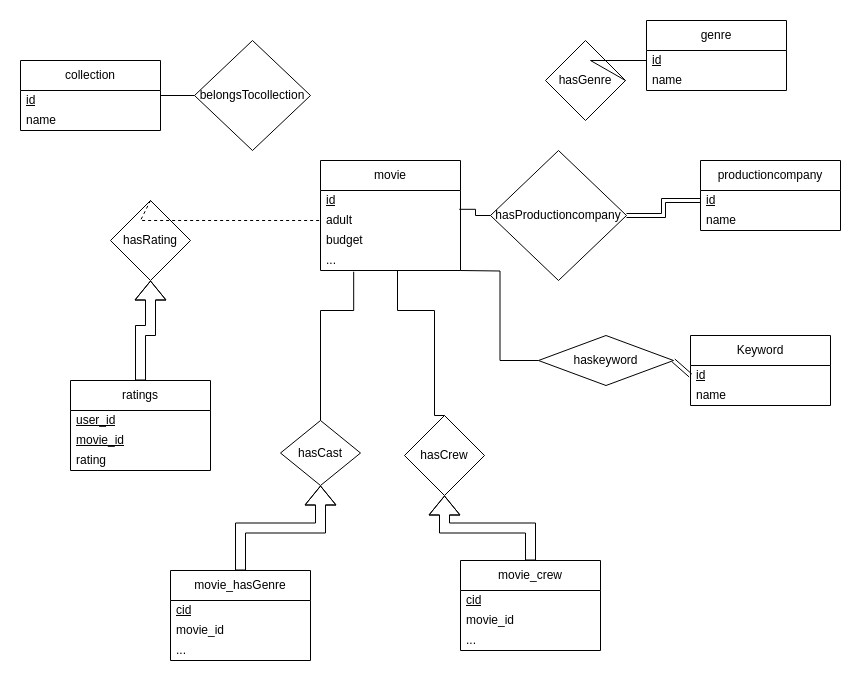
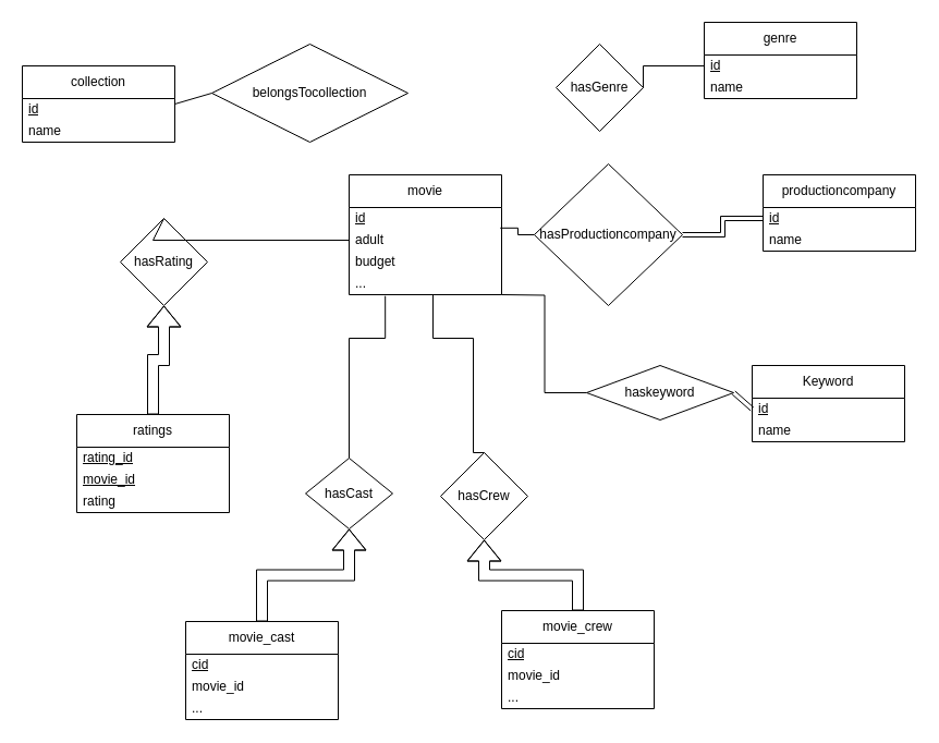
  <mxCell id="0" />
  <mxCell id="1" parent="0" />
  <mxCell id="2" value="movie" style="swimlane;fontStyle=0;childLayout=stackLayout;horizontal=1;startSize=30;horizontalStack=0;resizeParent=1;resizeParentMax=0;resizeLast=0;collapsible=1;marginBottom=0;whiteSpace=wrap;html=1;" parent="1" vertex="1"><mxGeometry x="320" y="160" width="140" height="110" as="geometry" /></mxCell>
  <mxCell id="3" value="&lt;u&gt;id&lt;/u&gt;" style="text;strokeColor=none;fillColor=none;align=left;verticalAlign=middle;spacingLeft=4;spacingRight=4;overflow=hidden;points=[[0,0.5],[1,0.5]];portConstraint=eastwest;rotatable=0;whiteSpace=wrap;html=1;" parent="2" vertex="1"><mxGeometry y="30" width="140" height="20" as="geometry" /></mxCell>
  <mxCell id="4" value="adult" style="text;strokeColor=none;fillColor=none;align=left;verticalAlign=middle;spacingLeft=4;spacingRight=4;overflow=hidden;points=[[0,0.5],[1,0.5]];portConstraint=eastwest;rotatable=0;whiteSpace=wrap;html=1;" parent="2" vertex="1"><mxGeometry y="50" width="140" height="20" as="geometry" /></mxCell>
  <mxCell id="5" value="budget" style="text;strokeColor=none;fillColor=none;align=left;verticalAlign=middle;spacingLeft=4;spacingRight=4;overflow=hidden;points=[[0,0.5],[1,0.5]];portConstraint=eastwest;rotatable=0;whiteSpace=wrap;html=1;" parent="2" vertex="1"><mxGeometry y="70" width="140" height="20" as="geometry" /></mxCell>
  <mxCell id="6" value="..." style="text;strokeColor=none;fillColor=none;align=left;verticalAlign=middle;spacingLeft=4;spacingRight=4;overflow=hidden;points=[[0,0.5],[1,0.5]];portConstraint=eastwest;rotatable=0;whiteSpace=wrap;html=1;" parent="2" vertex="1"><mxGeometry y="90" width="140" height="20" as="geometry" /></mxCell>
  <mxCell id="7" value="hasCast" style="rhombus;whiteSpace=wrap;html=1;" parent="1" vertex="1"><mxGeometry x="280" y="420" width="80" height="65" as="geometry" /></mxCell>
  <mxCell id="8" style="edgeStyle=orthogonalEdgeStyle;rounded=0;orthogonalLoop=1;jettySize=auto;html=1;exitX=0.5;exitY=0;exitDx=0;exitDy=0;entryX=0.5;entryY=1;entryDx=0;entryDy=0;shape=flexArrow;" parent="1" source="9" target="7" edge="1"><mxGeometry relative="1" as="geometry" /></mxCell>
- <mxCell id="9" value="movie_hasGenre" style="swimlane;fontStyle=0;childLayout=stackLayout;horizontal=1;startSize=30;horizontalStack=0;resizeParent=1;resizeParentMax=0;resizeLast=0;collapsible=1;marginBottom=0;whiteSpace=wrap;html=1;" parent="1" vertex="1"><mxGeometry x="170" y="570" width="140" height="90" as="geometry" /></mxCell>
+ <mxCell id="9" value="movie_cast" style="swimlane;fontStyle=0;childLayout=stackLayout;horizontal=1;startSize=30;horizontalStack=0;resizeParent=1;resizeParentMax=0;resizeLast=0;collapsible=1;marginBottom=0;whiteSpace=wrap;html=1;" parent="1" vertex="1"><mxGeometry x="170" y="570" width="140" height="90" as="geometry" /></mxCell>
  <mxCell id="10" value="&lt;u&gt;cid&lt;/u&gt;" style="text;strokeColor=none;fillColor=none;align=left;verticalAlign=middle;spacingLeft=4;spacingRight=4;overflow=hidden;points=[[0,0.5],[1,0.5]];portConstraint=eastwest;rotatable=0;whiteSpace=wrap;html=1;" parent="9" vertex="1"><mxGeometry y="30" width="140" height="20" as="geometry" /></mxCell>
  <mxCell id="11" value="movie_id" style="text;strokeColor=none;fillColor=none;align=left;verticalAlign=middle;spacingLeft=4;spacingRight=4;overflow=hidden;points=[[0,0.5],[1,0.5]];portConstraint=eastwest;rotatable=0;whiteSpace=wrap;html=1;" parent="9" vertex="1"><mxGeometry y="50" width="140" height="20" as="geometry" /></mxCell>
  <mxCell id="12" value="..." style="text;strokeColor=none;fillColor=none;align=left;verticalAlign=middle;spacingLeft=4;spacingRight=4;overflow=hidden;points=[[0,0.5],[1,0.5]];portConstraint=eastwest;rotatable=0;whiteSpace=wrap;html=1;" parent="9" vertex="1"><mxGeometry y="70" width="140" height="20" as="geometry" /></mxCell>
  <mxCell id="13" value="" style="edgeStyle=orthogonalEdgeStyle;rounded=0;orthogonalLoop=1;jettySize=auto;html=1;shape=flexArrow;" parent="1" source="14" target="18" edge="1"><mxGeometry relative="1" as="geometry" /></mxCell>
  <mxCell id="14" value="movie_crew" style="swimlane;fontStyle=0;childLayout=stackLayout;horizontal=1;startSize=30;horizontalStack=0;resizeParent=1;resizeParentMax=0;resizeLast=0;collapsible=1;marginBottom=0;whiteSpace=wrap;html=1;" parent="1" vertex="1"><mxGeometry x="460" y="560" width="140" height="90" as="geometry" /></mxCell>
  <mxCell id="15" value="&lt;u&gt;cid&lt;/u&gt;" style="text;strokeColor=none;fillColor=none;align=left;verticalAlign=middle;spacingLeft=4;spacingRight=4;overflow=hidden;points=[[0,0.5],[1,0.5]];portConstraint=eastwest;rotatable=0;whiteSpace=wrap;html=1;" parent="14" vertex="1"><mxGeometry y="30" width="140" height="20" as="geometry" /></mxCell>
  <mxCell id="16" value="movie_id" style="text;strokeColor=none;fillColor=none;align=left;verticalAlign=middle;spacingLeft=4;spacingRight=4;overflow=hidden;points=[[0,0.5],[1,0.5]];portConstraint=eastwest;rotatable=0;whiteSpace=wrap;html=1;" parent="14" vertex="1"><mxGeometry y="50" width="140" height="20" as="geometry" /></mxCell>
  <mxCell id="17" value="..." style="text;strokeColor=none;fillColor=none;align=left;verticalAlign=middle;spacingLeft=4;spacingRight=4;overflow=hidden;points=[[0,0.5],[1,0.5]];portConstraint=eastwest;rotatable=0;whiteSpace=wrap;html=1;" parent="14" vertex="1"><mxGeometry y="70" width="140" height="20" as="geometry" /></mxCell>
  <mxCell id="18" value="hasCrew" style="rhombus;whiteSpace=wrap;html=1;" parent="1" vertex="1"><mxGeometry x="404" y="415" width="80" height="80" as="geometry" /></mxCell>
  <mxCell id="19" value="genre" style="swimlane;fontStyle=0;childLayout=stackLayout;horizontal=1;startSize=30;horizontalStack=0;resizeParent=1;resizeParentMax=0;resizeLast=0;collapsible=1;marginBottom=0;whiteSpace=wrap;html=1;" parent="1" vertex="1"><mxGeometry x="646" y="20" width="140" height="70" as="geometry" /></mxCell>
  <mxCell id="20" value="&lt;u&gt;id&lt;/u&gt;" style="text;strokeColor=none;fillColor=none;align=left;verticalAlign=middle;spacingLeft=4;spacingRight=4;overflow=hidden;points=[[0,0.5],[1,0.5]];portConstraint=eastwest;rotatable=0;whiteSpace=wrap;html=1;" parent="19" vertex="1"><mxGeometry y="30" width="140" height="20" as="geometry" /></mxCell>
  <mxCell id="21" value="name" style="text;strokeColor=none;fillColor=none;align=left;verticalAlign=middle;spacingLeft=4;spacingRight=4;overflow=hidden;points=[[0,0.5],[1,0.5]];portConstraint=eastwest;rotatable=0;whiteSpace=wrap;html=1;" parent="19" vertex="1"><mxGeometry y="50" width="140" height="20" as="geometry" /></mxCell>
  <mxCell id="22" value="productioncompany" style="swimlane;fontStyle=0;childLayout=stackLayout;horizontal=1;startSize=30;horizontalStack=0;resizeParent=1;resizeParentMax=0;resizeLast=0;collapsible=1;marginBottom=0;whiteSpace=wrap;html=1;" parent="1" vertex="1"><mxGeometry x="700" y="160" width="140" height="70" as="geometry" /></mxCell>
  <mxCell id="23" value="&lt;u&gt;id&lt;/u&gt;" style="text;strokeColor=none;fillColor=none;align=left;verticalAlign=middle;spacingLeft=4;spacingRight=4;overflow=hidden;points=[[0,0.5],[1,0.5]];portConstraint=eastwest;rotatable=0;whiteSpace=wrap;html=1;" parent="22" vertex="1"><mxGeometry y="30" width="140" height="20" as="geometry" /></mxCell>
  <mxCell id="24" value="name" style="text;strokeColor=none;fillColor=none;align=left;verticalAlign=middle;spacingLeft=4;spacingRight=4;overflow=hidden;points=[[0,0.5],[1,0.5]];portConstraint=eastwest;rotatable=0;whiteSpace=wrap;html=1;" parent="22" vertex="1"><mxGeometry y="50" width="140" height="20" as="geometry" /></mxCell>
  <mxCell id="25" value="Keyword" style="swimlane;fontStyle=0;childLayout=stackLayout;horizontal=1;startSize=30;horizontalStack=0;resizeParent=1;resizeParentMax=0;resizeLast=0;collapsible=1;marginBottom=0;whiteSpace=wrap;html=1;" parent="1" vertex="1"><mxGeometry x="690" y="335" width="140" height="70" as="geometry" /></mxCell>
  <mxCell id="26" value="&lt;u&gt;id&lt;/u&gt;" style="text;strokeColor=none;fillColor=none;align=left;verticalAlign=middle;spacingLeft=4;spacingRight=4;overflow=hidden;points=[[0,0.5],[1,0.5]];portConstraint=eastwest;rotatable=0;whiteSpace=wrap;html=1;" parent="25" vertex="1"><mxGeometry y="30" width="140" height="20" as="geometry" /></mxCell>
  <mxCell id="27" value="name" style="text;strokeColor=none;fillColor=none;align=left;verticalAlign=middle;spacingLeft=4;spacingRight=4;overflow=hidden;points=[[0,0.5],[1,0.5]];portConstraint=eastwest;rotatable=0;whiteSpace=wrap;html=1;" parent="25" vertex="1"><mxGeometry y="50" width="140" height="20" as="geometry" /></mxCell>
  <mxCell id="28" style="edgeStyle=orthogonalEdgeStyle;rounded=0;orthogonalLoop=1;jettySize=auto;html=1;exitX=0.5;exitY=0;exitDx=0;exitDy=0;entryX=0.5;entryY=1;entryDx=0;entryDy=0;shape=flexArrow;" parent="1" source="29" target="40" edge="1"><mxGeometry relative="1" as="geometry" /></mxCell>
  <mxCell id="29" value="ratings" style="swimlane;fontStyle=0;childLayout=stackLayout;horizontal=1;startSize=30;horizontalStack=0;resizeParent=1;resizeParentMax=0;resizeLast=0;collapsible=1;marginBottom=0;whiteSpace=wrap;html=1;" parent="1" vertex="1"><mxGeometry x="70" y="380" width="140" height="90" as="geometry" /></mxCell>
- <mxCell id="30" value="&lt;u&gt;user_id&lt;/u&gt;" style="text;strokeColor=none;fillColor=none;align=left;verticalAlign=middle;spacingLeft=4;spacingRight=4;overflow=hidden;points=[[0,0.5],[1,0.5]];portConstraint=eastwest;rotatable=0;whiteSpace=wrap;html=1;" parent="29" vertex="1"><mxGeometry y="30" width="140" height="20" as="geometry" /></mxCell>
+ <mxCell id="30" value="&lt;u&gt;rating_id&lt;/u&gt;" style="text;strokeColor=none;fillColor=none;align=left;verticalAlign=middle;spacingLeft=4;spacingRight=4;overflow=hidden;points=[[0,0.5],[1,0.5]];portConstraint=eastwest;rotatable=0;whiteSpace=wrap;html=1;" parent="29" vertex="1"><mxGeometry y="30" width="140" height="20" as="geometry" /></mxCell>
  <mxCell id="31" value="&lt;u&gt;movie_id&lt;/u&gt;" style="text;strokeColor=none;fillColor=none;align=left;verticalAlign=middle;spacingLeft=4;spacingRight=4;overflow=hidden;points=[[0,0.5],[1,0.5]];portConstraint=eastwest;rotatable=0;whiteSpace=wrap;html=1;" parent="29" vertex="1"><mxGeometry y="50" width="140" height="20" as="geometry" /></mxCell>
  <mxCell id="32" value="rating" style="text;strokeColor=none;fillColor=none;align=left;verticalAlign=middle;spacingLeft=4;spacingRight=4;overflow=hidden;points=[[0,0.5],[1,0.5]];portConstraint=eastwest;rotatable=0;whiteSpace=wrap;html=1;" parent="29" vertex="1"><mxGeometry y="70" width="140" height="20" as="geometry" /></mxCell>
- <mxCell id="33" value="hasGenre" style="rhombus;whiteSpace=wrap;html=1;" parent="1" vertex="1"><mxGeometry x="545" y="40" width="80" height="80" as="geometry" /></mxCell>
+ <mxCell id="33" value="hasGenre" style="rhombus;whiteSpace=wrap;html=1;" parent="1" vertex="1"><mxGeometry x="510" y="40" width="80" height="80" as="geometry" /></mxCell>
  <mxCell id="34" value="haskeyword" style="rhombus;whiteSpace=wrap;html=1;" parent="1" vertex="1"><mxGeometry x="538" y="335" width="135" height="50" as="geometry" /></mxCell>
  <mxCell id="35" value="hasProductioncompany" style="rhombus;whiteSpace=wrap;html=1;" parent="1" vertex="1"><mxGeometry x="490" y="150" width="136" height="130" as="geometry" /></mxCell>
- <mxCell id="36" value="belongsTocollection" style="rhombus;whiteSpace=wrap;html=1;" parent="1" vertex="1"><mxGeometry x="194" y="40" width="116" height="110" as="geometry" /></mxCell>
+ <mxCell id="36" value="belongsTocollection" style="rhombus;whiteSpace=wrap;html=1;" parent="1" vertex="1"><mxGeometry x="194" y="40" width="180" height="90" as="geometry" /></mxCell>
  <mxCell id="37" value="" style="endArrow=none;html=1;rounded=0;entryX=0;entryY=0.5;entryDx=0;entryDy=0;exitX=1;exitY=0.5;exitDx=0;exitDy=0;" parent="1" source="33" target="20" edge="1"><mxGeometry width="50" height="50" relative="1" as="geometry"><mxPoint x="550" y="150" as="sourcePoint" /><mxPoint x="600" y="100" as="targetPoint" /><Array as="points"><mxPoint x="590" y="60" /></Array></mxGeometry></mxCell>
  <mxCell id="38" value="" style="endArrow=none;html=1;rounded=0;entryX=0;entryY=0.5;entryDx=0;entryDy=0;exitX=1;exitY=0.5;exitDx=0;exitDy=0;shape=link;edgeStyle=orthogonalEdgeStyle;" parent="1" source="35" target="23" edge="1"><mxGeometry width="50" height="50" relative="1" as="geometry"><mxPoint x="410" y="150" as="sourcePoint" /><mxPoint x="460" y="100" as="targetPoint" /></mxGeometry></mxCell>
  <mxCell id="39" value="" style="endArrow=none;html=1;rounded=0;entryX=0;entryY=0.5;entryDx=0;entryDy=0;exitX=1;exitY=0.5;exitDx=0;exitDy=0;shape=link;" parent="1" source="34" target="26" edge="1"><mxGeometry width="50" height="50" relative="1" as="geometry"><mxPoint x="410" y="350" as="sourcePoint" /><mxPoint x="460" y="300" as="targetPoint" /></mxGeometry></mxCell>
  <mxCell id="40" value="hasRating" style="rhombus;whiteSpace=wrap;html=1;" parent="1" vertex="1"><mxGeometry x="110" y="200" width="80" height="80" as="geometry" /></mxCell>
- <mxCell id="41" value="" style="endArrow=none;html=1;rounded=0;exitX=0.5;exitY=0;exitDx=0;exitDy=0;entryX=0;entryY=0.5;entryDx=0;entryDy=0;dashed=1;" parent="1" source="40" target="4" edge="1"><mxGeometry width="50" height="50" relative="1" as="geometry"><mxPoint x="410" y="350" as="sourcePoint" /><mxPoint x="460" y="300" as="targetPoint" /><Array as="points"><mxPoint x="140" y="220" /></Array></mxGeometry></mxCell>
+ <mxCell id="41" value="" style="endArrow=none;html=1;rounded=0;exitX=0.5;exitY=0;exitDx=0;exitDy=0;entryX=0;entryY=0.5;entryDx=0;entryDy=0;" parent="1" source="40" target="4" edge="1"><mxGeometry width="50" height="50" relative="1" as="geometry"><mxPoint x="410" y="350" as="sourcePoint" /><mxPoint x="460" y="300" as="targetPoint" /><Array as="points"><mxPoint x="140" y="220" /></Array></mxGeometry></mxCell>
  <mxCell id="42" value="" style="endArrow=none;html=1;rounded=0;exitX=1;exitY=0.25;exitDx=0;exitDy=0;exitPerimeter=0;entryX=0;entryY=0.5;entryDx=0;entryDy=0;" edge="1" parent="1" target="36"><mxGeometry width="50" height="50" relative="1" as="geometry"><mxPoint x="160" y="95" as="sourcePoint" /><mxPoint x="460" y="100" as="targetPoint" /></mxGeometry></mxCell>
  <mxCell id="43" value="collection" style="swimlane;fontStyle=0;childLayout=stackLayout;horizontal=1;startSize=30;horizontalStack=0;resizeParent=1;resizeParentMax=0;resizeLast=0;collapsible=1;marginBottom=0;whiteSpace=wrap;html=1;" vertex="1" parent="1"><mxGeometry y="60" width="140" height="70" as="geometry" x="20" /></mxCell>
  <mxCell id="44" value="&lt;u&gt;id&lt;/u&gt;" style="text;strokeColor=none;fillColor=none;align=left;verticalAlign=middle;spacingLeft=4;spacingRight=4;overflow=hidden;points=[[0,0.5],[1,0.5]];portConstraint=eastwest;rotatable=0;whiteSpace=wrap;html=1;" vertex="1" parent="43"><mxGeometry y="30" width="140" height="20" as="geometry" /></mxCell>
  <mxCell id="45" value="name" style="text;strokeColor=none;fillColor=none;align=left;verticalAlign=middle;spacingLeft=4;spacingRight=4;overflow=hidden;points=[[0,0.5],[1,0.5]];portConstraint=eastwest;rotatable=0;whiteSpace=wrap;html=1;" vertex="1" parent="43"><mxGeometry y="50" width="140" height="20" as="geometry" /></mxCell>
  <mxCell id="46" value="" style="endArrow=none;html=1;rounded=0;exitX=0.991;exitY=0.94;exitDx=0;exitDy=0;exitPerimeter=0;entryX=0;entryY=0.5;entryDx=0;entryDy=0;edgeStyle=orthogonalEdgeStyle;" edge="1" parent="1" source="3" target="35"><mxGeometry width="50" height="50" relative="1" as="geometry"><mxPoint x="690" y="250" as="sourcePoint" /><mxPoint x="740" y="200" as="targetPoint" /></mxGeometry></mxCell>
  <mxCell id="47" value="" style="endArrow=none;html=1;rounded=0;entryX=0;entryY=0.5;entryDx=0;entryDy=0;edgeStyle=orthogonalEdgeStyle;" edge="1" parent="1" target="34"><mxGeometry width="50" height="50" relative="1" as="geometry"><mxPoint x="460" y="270" as="sourcePoint" /><mxPoint x="740" y="200" as="targetPoint" /></mxGeometry></mxCell>
  <mxCell id="48" value="" style="endArrow=none;html=1;rounded=0;exitX=0.5;exitY=0;exitDx=0;exitDy=0;entryX=0.237;entryY=1.06;entryDx=0;entryDy=0;entryPerimeter=0;edgeStyle=orthogonalEdgeStyle;" edge="1" parent="1" source="7" target="6"><mxGeometry width="50" height="50" relative="1" as="geometry"><mxPoint x="690" y="450" as="sourcePoint" /><mxPoint x="740" y="400" as="targetPoint" /><Array as="points"><mxPoint x="320" y="310" /><mxPoint x="353" y="310" /></Array></mxGeometry></mxCell>
  <mxCell id="49" value="" style="endArrow=none;html=1;rounded=0;entryX=0.5;entryY=0;entryDx=0;entryDy=0;edgeStyle=orthogonalEdgeStyle;" edge="1" parent="1" target="18"><mxGeometry width="50" height="50" relative="1" as="geometry"><mxPoint x="397" y="270" as="sourcePoint" /><mxPoint x="740" y="400" as="targetPoint" /><Array as="points"><mxPoint x="397" y="310" /><mxPoint x="434" y="310" /></Array></mxGeometry></mxCell>
